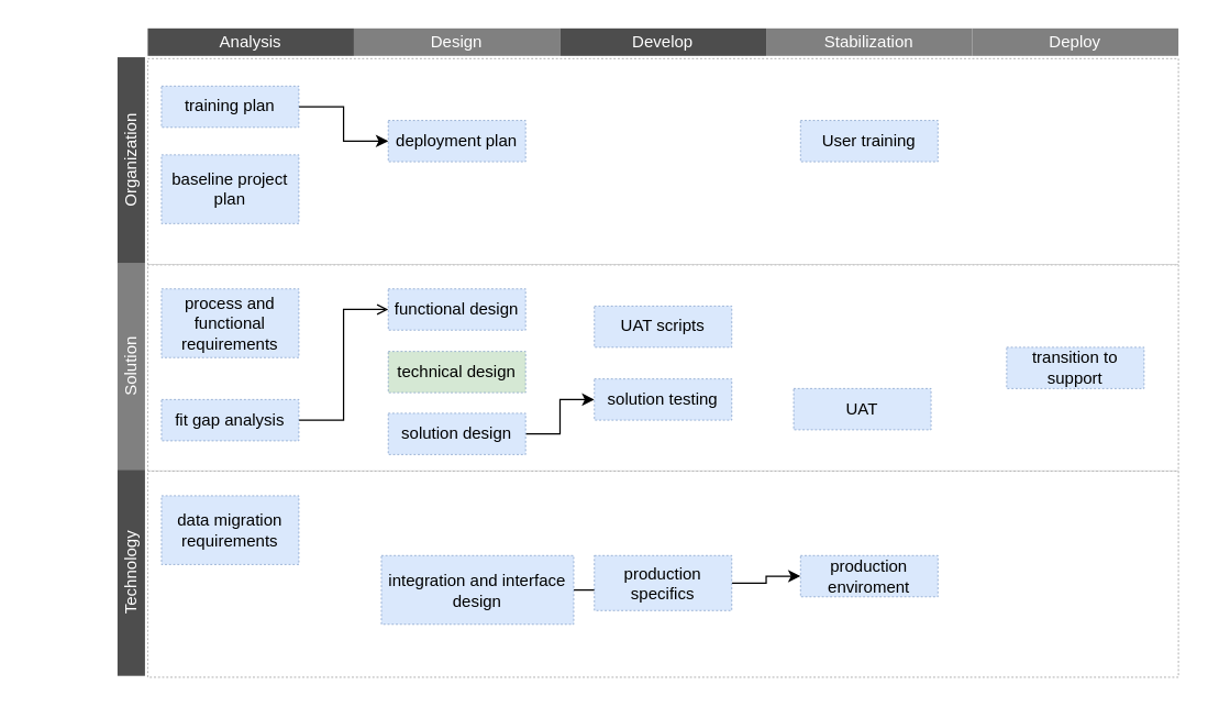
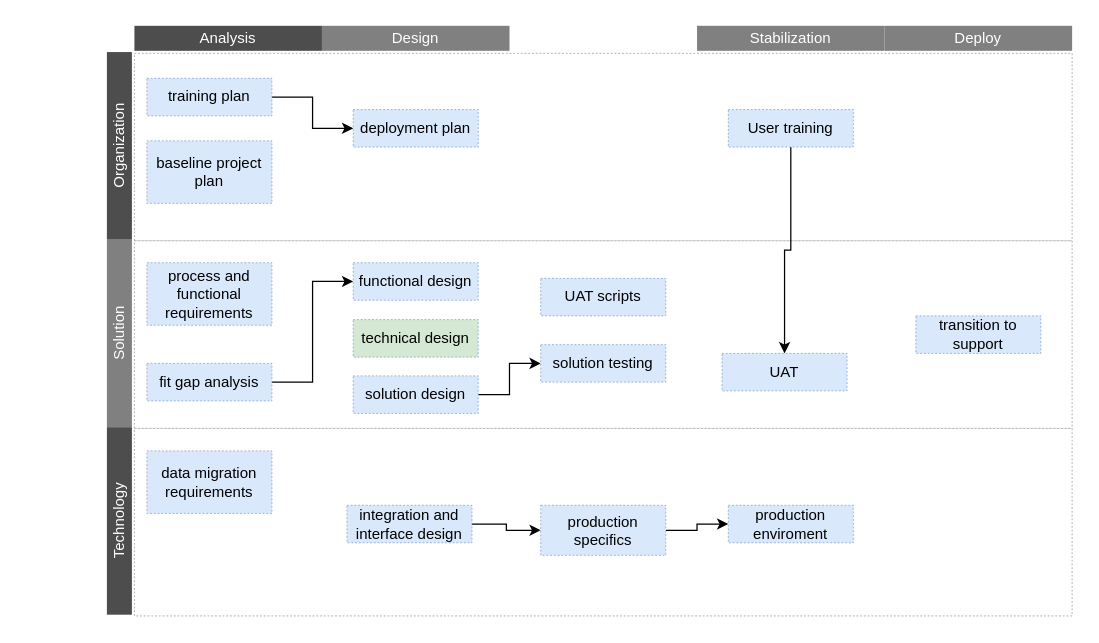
  <mxCell id="0" />
  <mxCell id="1" parent="0" />
  <mxCell id="2" value="Analysis" style="rounded=0;whiteSpace=wrap;html=1;fillColor=#4D4D4D;strokeColor=none;fontColor=#FFFFFF;" vertex="1" parent="1"><mxGeometry x="107" y="20" width="150" height="20" as="geometry" /></mxCell>
  <mxCell id="3" value="Design" style="rounded=0;whiteSpace=wrap;html=1;fillColor=#808080;strokeColor=none;fontColor=#FFFFFF;" vertex="1" parent="1"><mxGeometry x="257" y="20" width="150" height="20" as="geometry" /></mxCell>
- <mxCell id="4" value="Develop" style="rounded=0;whiteSpace=wrap;html=1;fillColor=#4D4D4D;strokeColor=none;fontColor=#FFFFFF;" vertex="1" parent="1"><mxGeometry x="407" y="20" width="150" height="20" as="geometry" /></mxCell>
  <mxCell id="5" value="Stabilization" style="rounded=0;whiteSpace=wrap;html=1;fillColor=#808080;strokeColor=none;fontColor=#FFFFFF;" vertex="1" parent="1"><mxGeometry x="557" y="20" width="150" height="20" as="geometry" /></mxCell>
  <mxCell id="6" value="Deploy" style="rounded=0;whiteSpace=wrap;html=1;fillColor=#808080;strokeColor=none;fontColor=#FFFFFF;" vertex="1" parent="1"><mxGeometry x="707" y="20" width="150" height="20" as="geometry" /></mxCell>
  <mxCell id="7" value="Technology" style="rounded=0;whiteSpace=wrap;html=1;fillColor=#4D4D4D;strokeColor=none;fontColor=#FFFFFF;rotation=-90;" vertex="1" parent="1"><mxGeometry x="20" y="406" width="150" height="20" as="geometry" /></mxCell>
  <mxCell id="8" value="Solution" style="rounded=0;whiteSpace=wrap;html=1;fillColor=#808080;strokeColor=none;fontColor=#FFFFFF;rotation=-90;" vertex="1" parent="1"><mxGeometry x="20" y="256" width="150" height="20" as="geometry" /></mxCell>
  <mxCell id="9" value="Organization" style="rounded=0;whiteSpace=wrap;html=1;fillColor=#4D4D4D;strokeColor=none;fontColor=#FFFFFF;rotation=-90;" vertex="1" parent="1"><mxGeometry x="20" y="106" width="150" height="20" as="geometry" /></mxCell>
  <mxCell id="10" value="" style="rounded=0;whiteSpace=wrap;html=1;dashed=1;strokeColor=#808080;strokeWidth=0.5;" vertex="1" parent="1"><mxGeometry x="107" y="42" width="750" height="150" as="geometry" /></mxCell>
  <mxCell id="11" value="" style="rounded=0;whiteSpace=wrap;html=1;dashed=1;strokeColor=#808080;strokeWidth=0.5;" vertex="1" parent="1"><mxGeometry x="107" y="192" width="750" height="150" as="geometry" /></mxCell>
  <mxCell id="12" value="" style="rounded=0;whiteSpace=wrap;html=1;dashed=1;strokeColor=#808080;strokeWidth=0.5;" vertex="1" parent="1"><mxGeometry x="107" y="342" width="750" height="150" as="geometry" /></mxCell>
  <mxCell id="13" style="edgeStyle=orthogonalEdgeStyle;rounded=0;orthogonalLoop=1;jettySize=auto;html=1;exitX=1;exitY=0.5;exitDx=0;exitDy=0;fontColor=#FFFFFF;" edge="1" parent="1" source="14" target="16"><mxGeometry relative="1" as="geometry" /></mxCell>
  <mxCell id="14" value="training plan" style="rounded=0;whiteSpace=wrap;html=1;dashed=1;strokeColor=#6c8ebf;strokeWidth=0.5;fillColor=#dae8fc;" vertex="1" parent="1"><mxGeometry x="117" y="62" width="100" height="30" as="geometry" /></mxCell>
  <mxCell id="15" value="baseline project plan" style="rounded=0;whiteSpace=wrap;html=1;dashed=1;strokeColor=#6c8ebf;strokeWidth=0.5;fillColor=#dae8fc;" vertex="1" parent="1"><mxGeometry x="117" y="112" width="100" height="50" as="geometry" /></mxCell>
  <mxCell id="16" value="deployment plan" style="rounded=0;whiteSpace=wrap;html=1;dashed=1;strokeColor=#6c8ebf;strokeWidth=0.5;fillColor=#dae8fc;" vertex="1" parent="1"><mxGeometry x="282" y="87" width="100" height="30" as="geometry" /></mxCell>
  <mxCell id="17" value="process and functional requirements" style="rounded=0;whiteSpace=wrap;html=1;dashed=1;strokeColor=#6c8ebf;strokeWidth=0.5;fillColor=#dae8fc;" vertex="1" parent="1"><mxGeometry x="117" y="209.5" width="100" height="50" as="geometry" /></mxCell>
- <mxCell id="18" style="edgeStyle=orthogonalEdgeStyle;rounded=0;orthogonalLoop=1;jettySize=auto;html=1;exitX=1;exitY=0.5;exitDx=0;exitDy=0;entryX=0;entryY=0.5;entryDx=0;entryDy=0;fontColor=#FFFFFF;endArrow=open;" edge="1" parent="1" source="19" target="20"><mxGeometry relative="1" as="geometry" /></mxCell>
+ <mxCell id="18" style="edgeStyle=orthogonalEdgeStyle;rounded=0;orthogonalLoop=1;jettySize=auto;html=1;exitX=1;exitY=0.5;exitDx=0;exitDy=0;entryX=0;entryY=0.5;entryDx=0;entryDy=0;fontColor=#FFFFFF;" edge="1" parent="1" source="19" target="20"><mxGeometry relative="1" as="geometry" /></mxCell>
  <mxCell id="19" value="fit gap analysis" style="rounded=0;whiteSpace=wrap;html=1;dashed=1;strokeColor=#6c8ebf;strokeWidth=0.5;fillColor=#dae8fc;" vertex="1" parent="1"><mxGeometry x="117" y="290" width="100" height="30" as="geometry" /></mxCell>
  <mxCell id="20" value="functional design" style="rounded=0;whiteSpace=wrap;html=1;dashed=1;strokeColor=#6c8ebf;strokeWidth=0.5;fillColor=#dae8fc;" vertex="1" parent="1"><mxGeometry x="282" y="209.5" width="100" height="30" as="geometry" /></mxCell>
  <mxCell id="21" value="technical design" style="rounded=0;whiteSpace=wrap;html=1;dashed=1;strokeColor=#6c8ebf;strokeWidth=0.5;fillColor=#d5e8d4;" vertex="1" parent="1"><mxGeometry x="282" y="255" width="100" height="30" as="geometry" /></mxCell>
  <mxCell id="22" style="edgeStyle=orthogonalEdgeStyle;rounded=0;orthogonalLoop=1;jettySize=auto;html=1;exitX=1;exitY=0.5;exitDx=0;exitDy=0;entryX=0;entryY=0.5;entryDx=0;entryDy=0;fontColor=#FFFFFF;" edge="1" parent="1" source="23" target="28"><mxGeometry relative="1" as="geometry" /></mxCell>
  <mxCell id="23" value="solution design" style="rounded=0;whiteSpace=wrap;html=1;dashed=1;strokeColor=#6c8ebf;strokeWidth=0.5;fillColor=#dae8fc;" vertex="1" parent="1"><mxGeometry x="282" y="300" width="100" height="30" as="geometry" /></mxCell>
  <mxCell id="24" value="data migration requirements" style="rounded=0;whiteSpace=wrap;html=1;dashed=1;strokeColor=#6c8ebf;strokeWidth=0.5;fillColor=#dae8fc;" vertex="1" parent="1"><mxGeometry x="117" y="360" width="100" height="50" as="geometry" /></mxCell>
  <mxCell id="25" style="edgeStyle=orthogonalEdgeStyle;rounded=0;orthogonalLoop=1;jettySize=auto;html=1;exitX=1;exitY=0.5;exitDx=0;exitDy=0;fontColor=#FFFFFF;" edge="1" parent="1" source="26" target="30"><mxGeometry relative="1" as="geometry" /></mxCell>
- <mxCell id="26" value="integration and interface design" style="rounded=0;whiteSpace=wrap;html=1;dashed=1;strokeColor=#6c8ebf;strokeWidth=0.5;fillColor=#dae8fc;" vertex="1" parent="1"><mxGeometry x="277" y="403.5" width="140" height="50" as="geometry" /></mxCell>
+ <mxCell id="26" value="integration and interface design" style="rounded=0;whiteSpace=wrap;html=1;dashed=1;strokeColor=#6c8ebf;strokeWidth=0.5;fillColor=#dae8fc;" vertex="1" parent="1"><mxGeometry x="277" y="403.5" width="100" height="30" as="geometry" /></mxCell>
  <mxCell id="27" value="UAT scripts" style="rounded=0;whiteSpace=wrap;html=1;dashed=1;strokeColor=#6c8ebf;strokeWidth=0.5;fillColor=#dae8fc;" vertex="1" parent="1"><mxGeometry x="432" y="222" width="100" height="30" as="geometry" /></mxCell>
  <mxCell id="28" value="solution testing" style="rounded=0;whiteSpace=wrap;html=1;dashed=1;strokeColor=#6c8ebf;strokeWidth=0.5;fillColor=#dae8fc;" vertex="1" parent="1"><mxGeometry x="432" y="275" width="100" height="30" as="geometry" /></mxCell>
  <mxCell id="29" style="edgeStyle=orthogonalEdgeStyle;rounded=0;orthogonalLoop=1;jettySize=auto;html=1;exitX=1;exitY=0.5;exitDx=0;exitDy=0;fontColor=#FFFFFF;" edge="1" parent="1" source="30" target="31"><mxGeometry relative="1" as="geometry" /></mxCell>
  <mxCell id="30" value="production specifics" style="rounded=0;whiteSpace=wrap;html=1;dashed=1;strokeColor=#6c8ebf;strokeWidth=0.5;fillColor=#dae8fc;" vertex="1" parent="1"><mxGeometry x="432" y="403.5" width="100" height="40" as="geometry" /></mxCell>
  <mxCell id="31" value="production enviroment" style="rounded=0;whiteSpace=wrap;html=1;dashed=1;strokeColor=#6c8ebf;strokeWidth=0.5;fillColor=#dae8fc;" vertex="1" parent="1"><mxGeometry x="582" y="403.5" width="100" height="30" as="geometry" /></mxCell>
+ <mxCell id="32" style="edgeStyle=orthogonalEdgeStyle;rounded=0;orthogonalLoop=1;jettySize=auto;html=1;exitX=0.5;exitY=1;exitDx=0;exitDy=0;fontColor=#FFFFFF;" edge="1" parent="1" source="33" target="34"><mxGeometry relative="1" as="geometry" /></mxCell>
  <mxCell id="33" value="User training" style="rounded=0;whiteSpace=wrap;html=1;dashed=1;strokeColor=#6c8ebf;strokeWidth=0.5;fillColor=#dae8fc;" vertex="1" parent="1"><mxGeometry x="582" y="87" width="100" height="30" as="geometry" /></mxCell>
  <mxCell id="34" value="UAT" style="rounded=0;whiteSpace=wrap;html=1;dashed=1;strokeColor=#6c8ebf;strokeWidth=0.5;fillColor=#dae8fc;" vertex="1" parent="1"><mxGeometry x="577" y="282" width="100" height="30" as="geometry" /></mxCell>
  <mxCell id="35" value="transition to support" style="rounded=0;whiteSpace=wrap;html=1;dashed=1;strokeColor=#6c8ebf;strokeWidth=0.5;fillColor=#dae8fc;" vertex="1" parent="1"><mxGeometry x="732" y="252" width="100" height="30" as="geometry" /></mxCell>
